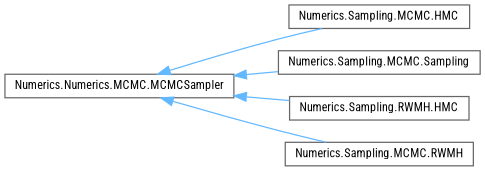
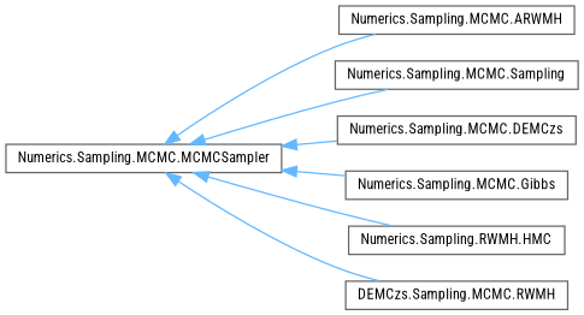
  digraph {
    fontname="Roboto Condensed"
    rankdir=LR
    node [color=grey40 fillcolor=white fontname="Roboto Condensed" fontsize=10 shape=box style=filled]
    edge [color=steelblue1 dir=back fontname="Roboto Condensed" fontsize=10 labelfontname=Helvetica labelfontsize=10 style=solid]
-   n1 [height=0.2 label="Numerics.Numerics.MCMC.MCMCSampler" width=0.4]
-   n2 [height=0.2 label="Numerics.Sampling.MCMC.HMC" width=0.4]
+   n1 [height=0.2 label="Numerics.Sampling.MCMC.MCMCSampler" width=0.4]
+   n2 [height=0.2 label="Numerics.Sampling.MCMC.ARWMH" width=0.4]
    n3 [height=0.2 label="Numerics.Sampling.MCMC.Sampling" width=0.4]
+   n4 [height=0.2 label="Numerics.Sampling.MCMC.DEMCzs" width=0.4]
+   n5 [height=0.2 label="Numerics.Sampling.MCMC.Gibbs" width=0.4]
    n6 [height=0.2 label="Numerics.Sampling.RWMH.HMC" width=0.4]
-   n7 [height=0.2 label="Numerics.Sampling.MCMC.RWMH" width=0.4]
+   n7 [height=0.2 label="DEMCzs.Sampling.MCMC.RWMH" width=0.4]
    n1 -> n2
    n1 -> n3
+   n1 -> n4
+   n1 -> n5
    n1 -> n6
    n1 -> n7
  }
